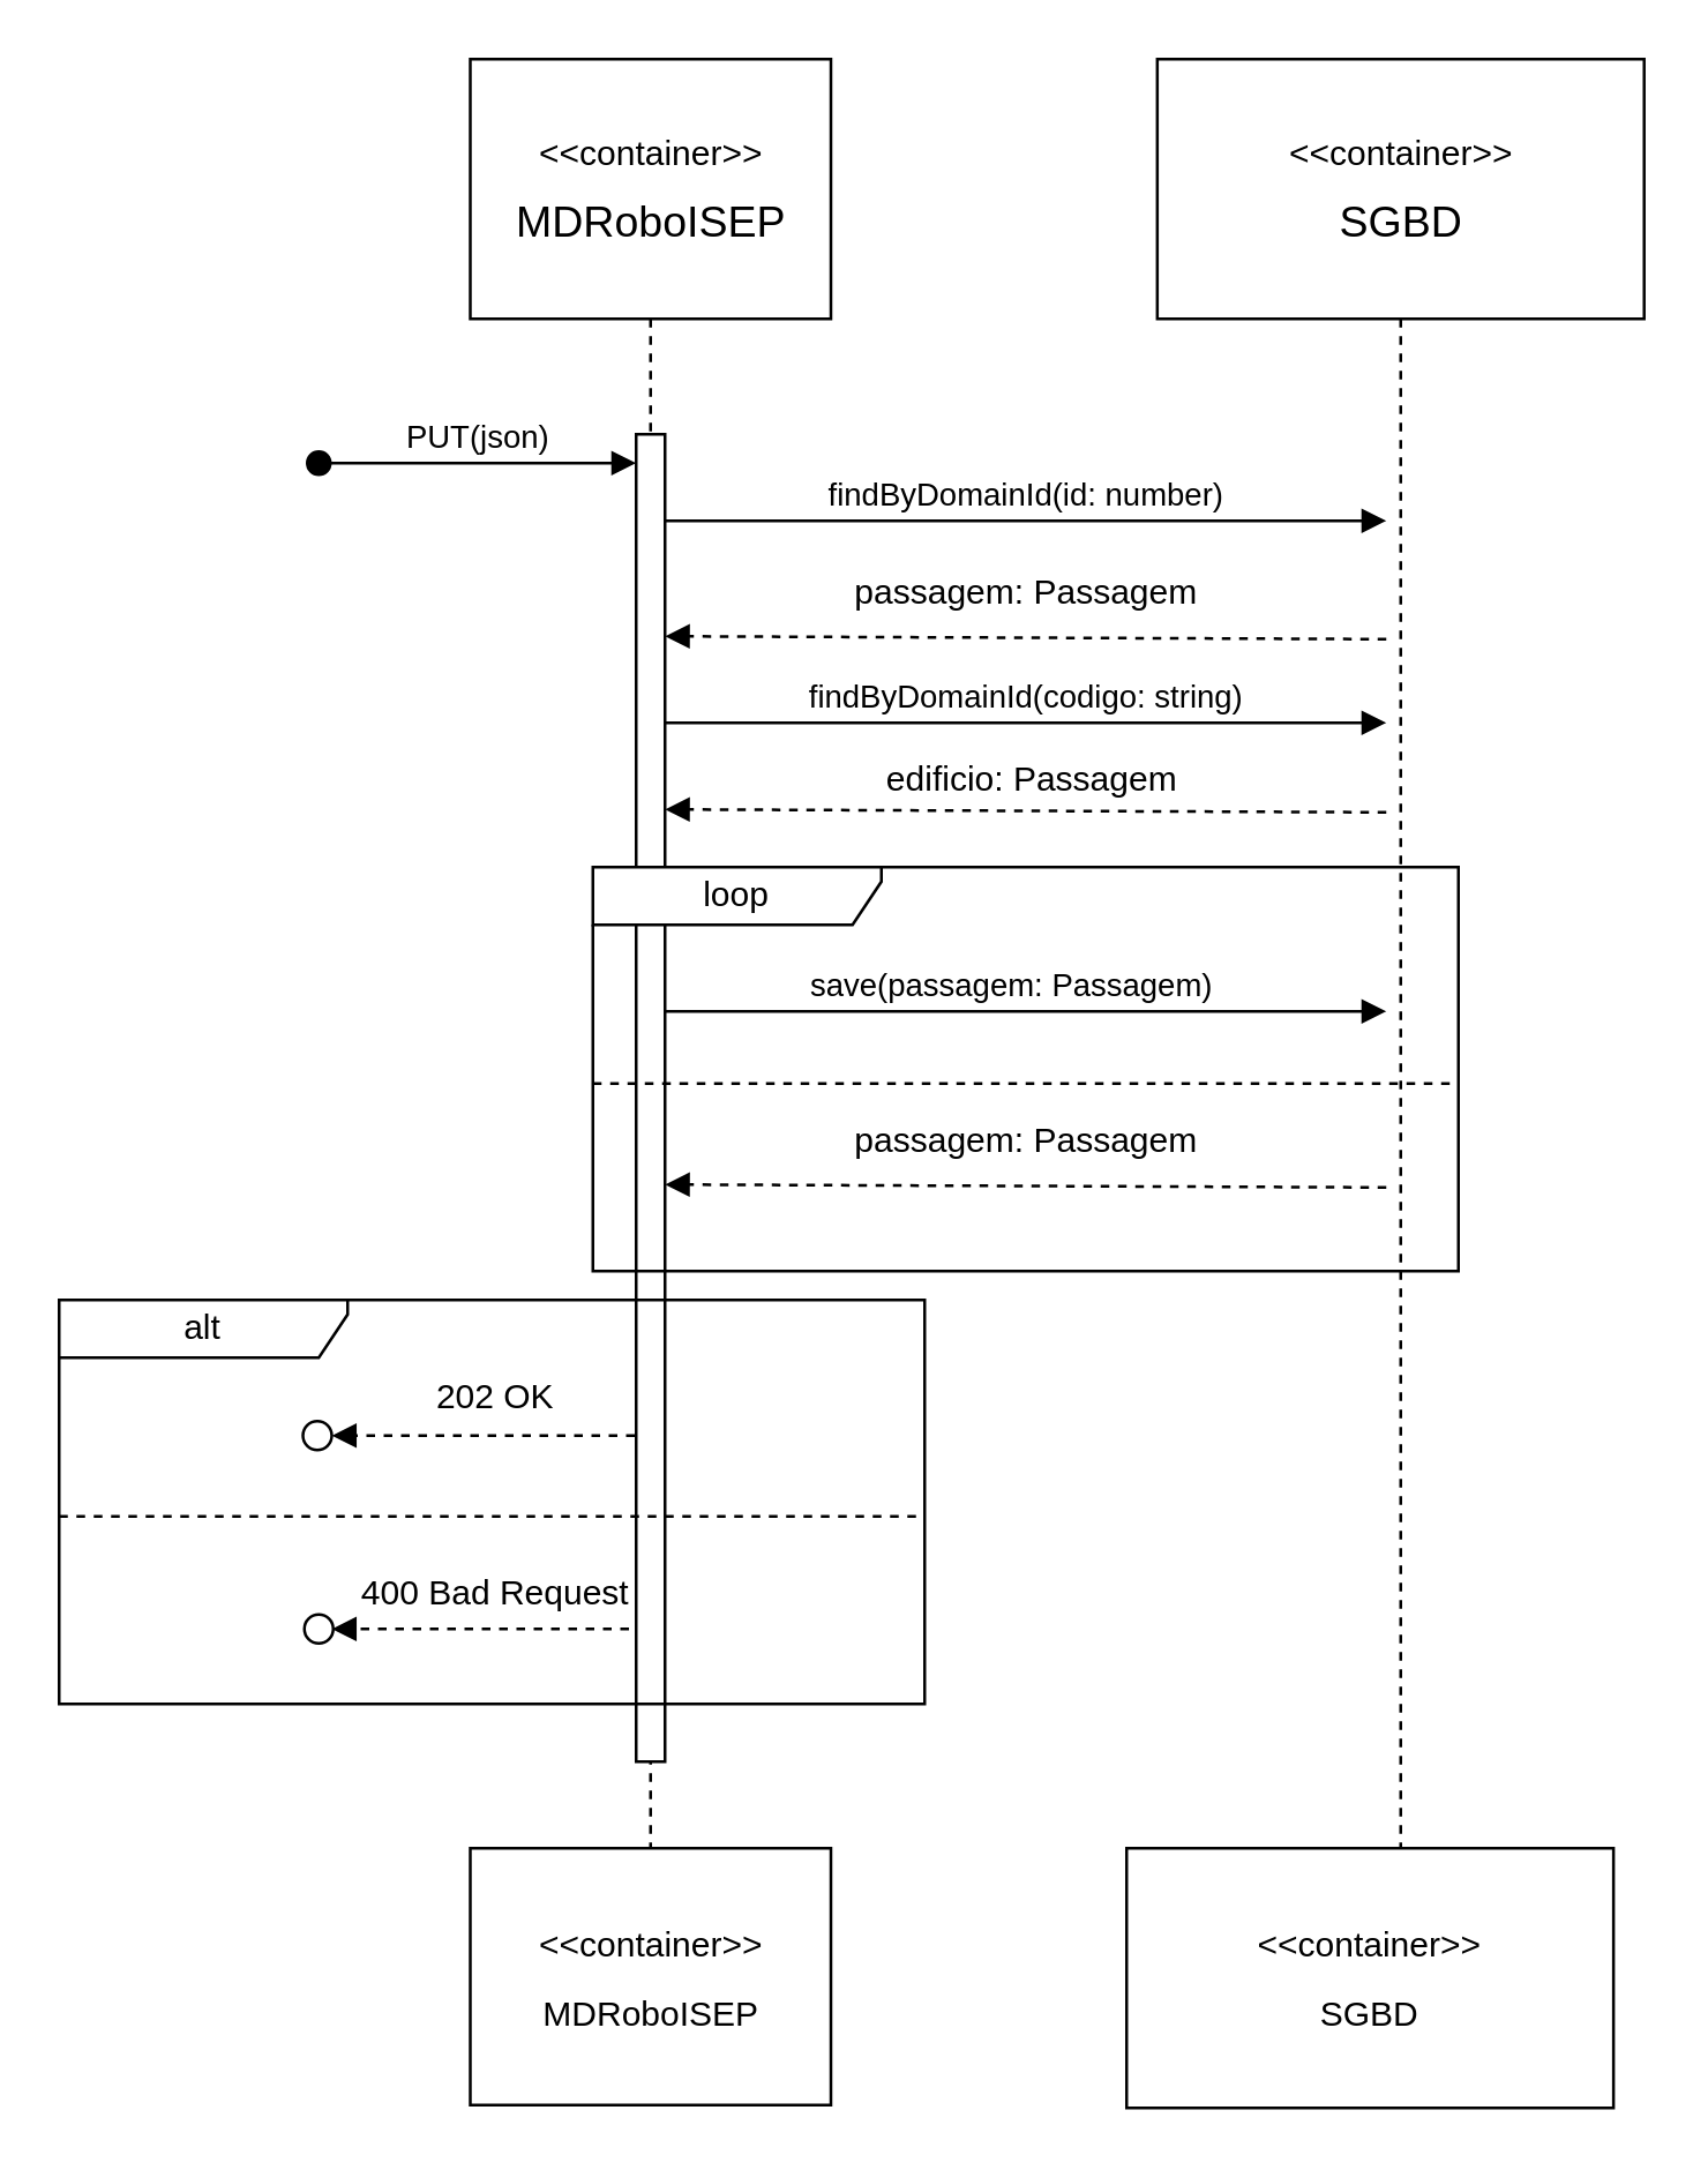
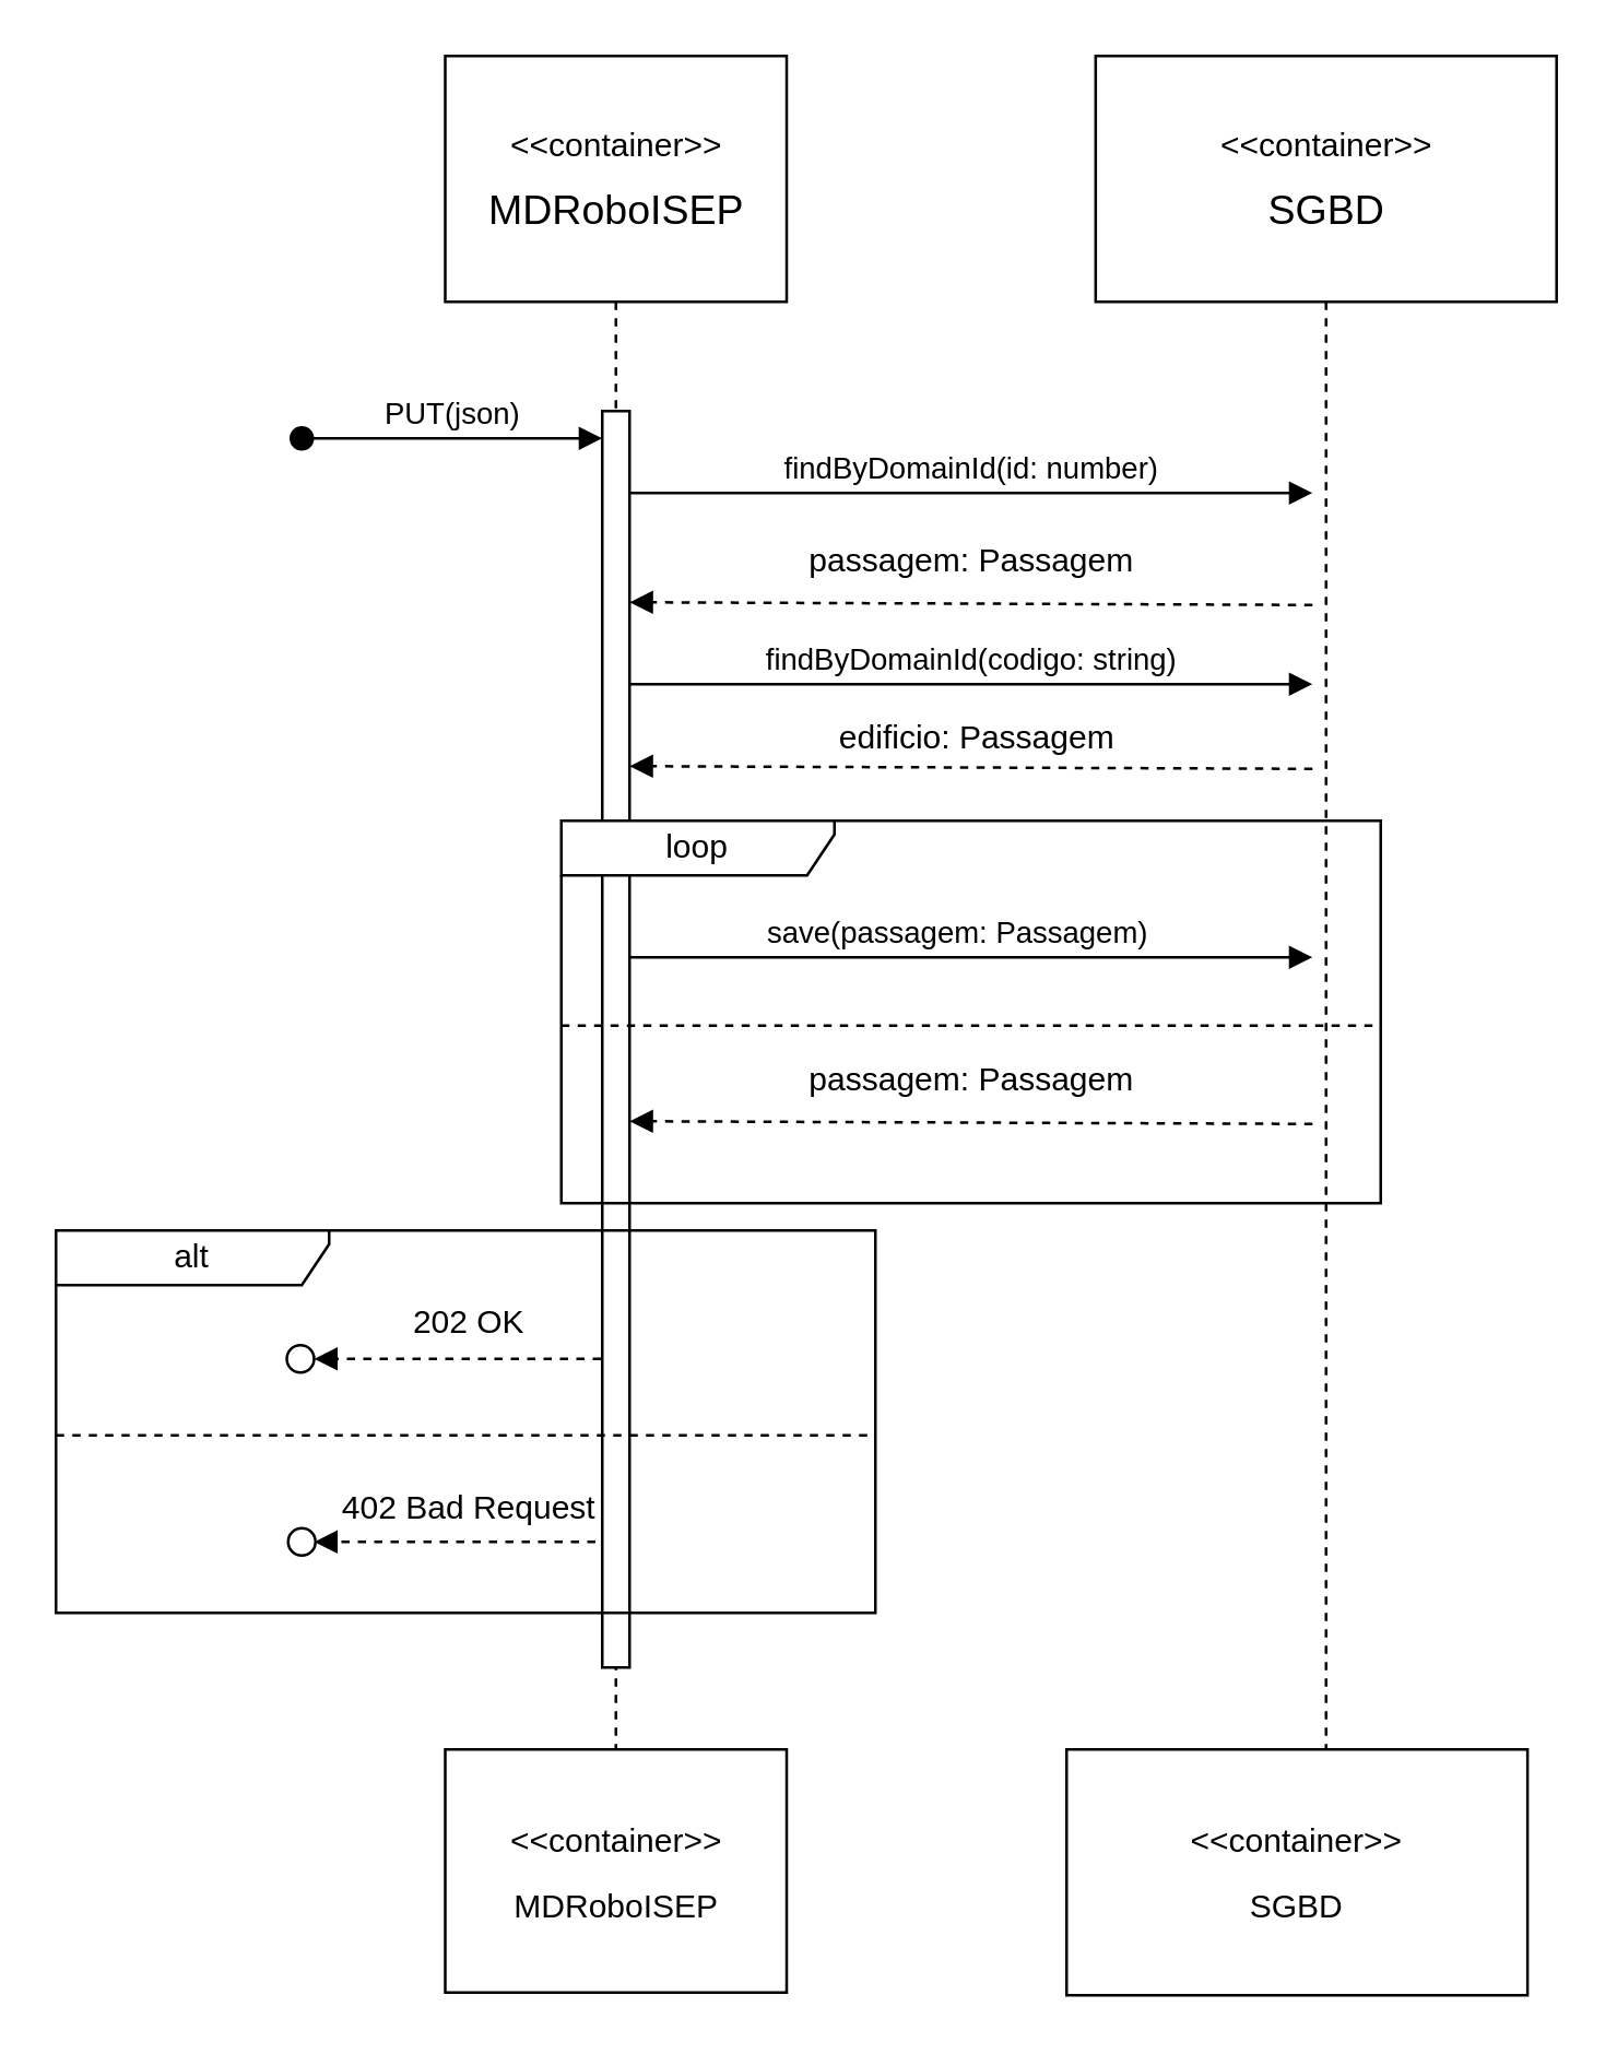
  <mxCell id="0" />
  <mxCell id="1" parent="0" />
  <mxCell id="2" value="&lt;p style=&quot;line-height: 100%;&quot;&gt;&amp;lt;&amp;lt;container&amp;gt;&amp;gt;&lt;/p&gt;&lt;p style=&quot;line-height: 100%;&quot;&gt;&lt;span style=&quot;font-size: 15px;&quot;&gt;SGBD&lt;/span&gt;&lt;/p&gt;" style="shape=umlLifeline;perimeter=lifelinePerimeter;whiteSpace=wrap;html=1;container=1;dropTarget=0;collapsible=0;recursiveResize=0;outlineConnect=0;portConstraint=eastwest;newEdgeStyle={&quot;curved&quot;:0,&quot;rounded&quot;:0};size=90;" vertex="1" parent="1"><mxGeometry x="400.63" y="20" width="168.75" height="680" as="geometry" /></mxCell>
  <mxCell id="3" value="&lt;p style=&quot;line-height: 100%;&quot;&gt;&amp;lt;&amp;lt;container&amp;gt;&amp;gt;&lt;/p&gt;&lt;p style=&quot;line-height: 100%;&quot;&gt;&lt;span style=&quot;font-size: 15px;&quot;&gt;MDRoboISEP&lt;/span&gt;&lt;/p&gt;" style="shape=umlLifeline;perimeter=lifelinePerimeter;whiteSpace=wrap;html=1;container=1;dropTarget=0;collapsible=0;recursiveResize=0;outlineConnect=0;portConstraint=eastwest;newEdgeStyle={&quot;curved&quot;:0,&quot;rounded&quot;:0};size=90;" vertex="1" parent="1"><mxGeometry x="162.5" y="20" width="125" height="690" as="geometry" /></mxCell>
  <mxCell id="4" value="" style="html=1;points=[[0,0,0,0,5],[0,1,0,0,-5],[1,0,0,0,5],[1,1,0,0,-5]];perimeter=orthogonalPerimeter;outlineConnect=0;targetShapes=umlLifeline;portConstraint=eastwest;newEdgeStyle={&quot;curved&quot;:0,&quot;rounded&quot;:0};" vertex="1" parent="1"><mxGeometry x="220" y="150" width="10" height="460" as="geometry" /></mxCell>
  <mxCell id="5" value="findByDomainId(id: number)" style="html=1;verticalAlign=bottom;endArrow=block;curved=0;rounded=0;entryX=0;entryY=0;entryDx=0;entryDy=5;entryPerimeter=0;" edge="1" parent="1"><mxGeometry width="80" relative="1" as="geometry"><mxPoint x="230" y="180" as="sourcePoint" /><mxPoint x="480" y="180" as="targetPoint" /><mxPoint as="offset" /></mxGeometry></mxCell>
  <mxCell id="6" value="PUT(json)" style="html=1;verticalAlign=bottom;startArrow=oval;startFill=1;endArrow=block;startSize=8;curved=0;rounded=0;" edge="1" parent="1"><mxGeometry x="-0.003" width="60" relative="1" as="geometry"><mxPoint x="110" y="160" as="sourcePoint" /><mxPoint x="220" y="160" as="targetPoint" /><mxPoint as="offset" /></mxGeometry></mxCell>
  <mxCell id="7" value="" style="html=1;verticalAlign=bottom;labelBackgroundColor=none;endArrow=block;endFill=1;dashed=1;rounded=0;exitX=0;exitY=1;exitDx=0;exitDy=-5;exitPerimeter=0;" edge="1" parent="1"><mxGeometry width="160" relative="1" as="geometry"><mxPoint x="480" y="221" as="sourcePoint" /><mxPoint x="230" y="220" as="targetPoint" /></mxGeometry></mxCell>
  <mxCell id="8" value="passagem: Passagem" style="text;html=1;align=center;verticalAlign=middle;resizable=0;points=[];autosize=1;strokeColor=none;fillColor=none;" vertex="1" parent="1"><mxGeometry x="285" y="190" width="140" height="30" as="geometry" /></mxCell>
  <mxCell id="9" value="&lt;p style=&quot;line-height: 100%;&quot;&gt;&amp;lt;&amp;lt;container&amp;gt;&amp;gt;&lt;/p&gt;&lt;p style=&quot;line-height: 100%;&quot;&gt;SGBD&lt;br&gt;&lt;/p&gt;" style="shape=umlLifeline;perimeter=lifelinePerimeter;whiteSpace=wrap;html=1;container=1;dropTarget=0;collapsible=0;recursiveResize=0;outlineConnect=0;portConstraint=eastwest;newEdgeStyle={&quot;curved&quot;:0,&quot;rounded&quot;:0};size=90;" vertex="1" parent="1"><mxGeometry x="390" y="640" width="168.75" height="90" as="geometry" /></mxCell>
  <mxCell id="10" value="&lt;p style=&quot;line-height: 100%;&quot;&gt;&amp;lt;&amp;lt;container&amp;gt;&amp;gt;&lt;/p&gt;&lt;p style=&quot;line-height: 100%;&quot;&gt;MDRoboISEP&lt;br&gt;&lt;/p&gt;" style="shape=umlLifeline;perimeter=lifelinePerimeter;whiteSpace=wrap;html=1;container=1;dropTarget=0;collapsible=0;recursiveResize=0;outlineConnect=0;portConstraint=eastwest;newEdgeStyle={&quot;curved&quot;:0,&quot;rounded&quot;:0};size=90;" vertex="1" parent="1"><mxGeometry x="162.5" y="640" width="125" height="89" as="geometry" /></mxCell>
  <mxCell id="11" value="loop" style="shape=umlFrame;whiteSpace=wrap;html=1;pointerEvents=0;recursiveResize=0;container=1;collapsible=0;width=100;height=20;" vertex="1" parent="1"><mxGeometry x="205" y="300" width="300" height="140" as="geometry" /></mxCell>
  <mxCell id="12" value="" style="line;strokeWidth=1;dashed=1;labelPosition=center;verticalLabelPosition=bottom;align=left;verticalAlign=top;spacingLeft=20;spacingTop=15;html=1;whiteSpace=wrap;" vertex="1" parent="11"><mxGeometry y="70" width="300" height="10" as="geometry" /></mxCell>
  <mxCell id="13" value="save(passagem: Passagem)" style="html=1;verticalAlign=bottom;endArrow=block;curved=0;rounded=0;entryX=0;entryY=0;entryDx=0;entryDy=5;entryPerimeter=0;" edge="1" parent="1"><mxGeometry x="-0.04" width="80" relative="1" as="geometry"><mxPoint x="230" y="350" as="sourcePoint" /><mxPoint x="480" y="350" as="targetPoint" /><mxPoint as="offset" /></mxGeometry></mxCell>
  <mxCell id="14" value="" style="html=1;verticalAlign=bottom;labelBackgroundColor=none;endArrow=block;endFill=1;dashed=1;rounded=0;exitX=0;exitY=1;exitDx=0;exitDy=-5;exitPerimeter=0;" edge="1" parent="1"><mxGeometry width="160" relative="1" as="geometry"><mxPoint x="480" y="411" as="sourcePoint" /><mxPoint x="230" y="410" as="targetPoint" /></mxGeometry></mxCell>
  <mxCell id="15" value="passagem: Passagem" style="text;html=1;align=center;verticalAlign=middle;resizable=0;points=[];autosize=1;strokeColor=none;fillColor=none;" vertex="1" parent="1"><mxGeometry x="285" y="380" width="140" height="30" as="geometry" /></mxCell>
  <mxCell id="16" value="alt" style="shape=umlFrame;whiteSpace=wrap;html=1;pointerEvents=0;recursiveResize=0;container=1;collapsible=0;width=100;height=20;" vertex="1" parent="1"><mxGeometry x="20" y="450" width="300" height="140" as="geometry" /></mxCell>
  <mxCell id="17" value="" style="line;strokeWidth=1;dashed=1;labelPosition=center;verticalLabelPosition=bottom;align=left;verticalAlign=top;spacingLeft=20;spacingTop=15;html=1;whiteSpace=wrap;" vertex="1" parent="16"><mxGeometry y="70" width="300" height="10" as="geometry" /></mxCell>
- <mxCell id="18" value="400&amp;nbsp;Bad Request" style="text;html=1;align=center;verticalAlign=middle;resizable=0;points=[];autosize=1;strokeColor=none;fillColor=none;" vertex="1" parent="16"><mxGeometry x="90.5" y="87" width="120" height="30" as="geometry" /></mxCell>
+ <mxCell id="18" value="402&amp;nbsp;Bad Request" style="text;html=1;align=center;verticalAlign=middle;resizable=0;points=[];autosize=1;strokeColor=none;fillColor=none;" vertex="1" parent="16"><mxGeometry x="90.5" y="87" width="120" height="30" as="geometry" /></mxCell>
  <mxCell id="19" value="" style="html=1;verticalAlign=bottom;labelBackgroundColor=none;endArrow=block;endFill=1;dashed=1;rounded=0;entryX=1;entryY=0.5;entryDx=0;entryDy=0;" edge="1" parent="16"><mxGeometry width="160" relative="1" as="geometry"><mxPoint x="197.5" y="114" as="sourcePoint" /><mxPoint x="94.5" y="114" as="targetPoint" /><Array as="points"><mxPoint x="127.5" y="114" /></Array></mxGeometry></mxCell>
  <mxCell id="20" value="" style="ellipse;html=1;" vertex="1" parent="16"><mxGeometry x="85" y="109" width="10" height="10" as="geometry" /></mxCell>
  <mxCell id="21" value="" style="ellipse;html=1;" vertex="1" parent="16"><mxGeometry x="84.5" y="42" width="10" height="10" as="geometry" /></mxCell>
  <mxCell id="22" value="" style="html=1;verticalAlign=bottom;labelBackgroundColor=none;endArrow=block;endFill=1;dashed=1;rounded=0;entryX=1;entryY=0.5;entryDx=0;entryDy=0;" edge="1" parent="16"><mxGeometry width="160" relative="1" as="geometry"><mxPoint x="199.5" y="47" as="sourcePoint" /><mxPoint x="94.5" y="47" as="targetPoint" /></mxGeometry></mxCell>
  <mxCell id="23" value="202 OK" style="text;html=1;align=center;verticalAlign=middle;resizable=0;points=[];autosize=1;strokeColor=none;fillColor=none;" vertex="1" parent="16"><mxGeometry x="120.5" y="19" width="60" height="30" as="geometry" /></mxCell>
  <mxCell id="24" value="findByDomainId(codigo: string)" style="html=1;verticalAlign=bottom;endArrow=block;curved=0;rounded=0;entryX=0;entryY=0;entryDx=0;entryDy=5;entryPerimeter=0;" edge="1" parent="1"><mxGeometry width="80" relative="1" as="geometry"><mxPoint x="230" y="250" as="sourcePoint" /><mxPoint x="480" y="250" as="targetPoint" /><mxPoint as="offset" /></mxGeometry></mxCell>
  <mxCell id="25" value="" style="html=1;verticalAlign=bottom;labelBackgroundColor=none;endArrow=block;endFill=1;dashed=1;rounded=0;exitX=0;exitY=1;exitDx=0;exitDy=-5;exitPerimeter=0;" edge="1" parent="1"><mxGeometry width="160" relative="1" as="geometry"><mxPoint x="480" y="281" as="sourcePoint" /><mxPoint x="230" y="280" as="targetPoint" /></mxGeometry></mxCell>
  <mxCell id="26" value="edificio: Passagem" style="text;html=1;align=center;verticalAlign=middle;resizable=0;points=[];autosize=1;strokeColor=none;fillColor=none;" vertex="1" parent="1"><mxGeometry x="302" y="255" width="110" height="30" as="geometry" /></mxCell>
